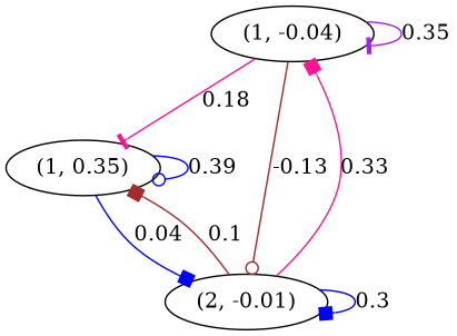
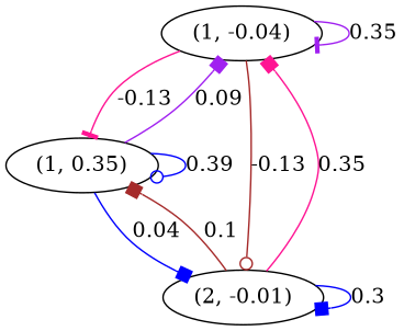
  digraph {
    edge [arrowhead=box color=blue]
    n1 [label="(1, -0.04)"]
    n2 [label="(1, 0.35)"]
    n3 [label="(2, -0.01)"]
    n1 -> n1 [arrowhead=tee color=purple label=0.35]
-   n1 -> n2 [arrowhead=tee color=deeppink label=0.18]
+   n1 -> n2 [arrowhead=tee color=deeppink label=-0.13]
    n1 -> n3 [arrowhead=odot color=brown label=-0.13]
+   n2 -> n1 [color=purple label=0.09]
    n2 -> n2 [arrowhead=odot label=0.39]
    n2 -> n3 [label=0.04]
-   n3 -> n1 [color=deeppink label=0.33]
+   n3 -> n1 [color=deeppink label=0.35]
    n3 -> n2 [color=brown label=0.1]
    n3 -> n3 [label=0.3]
  }
